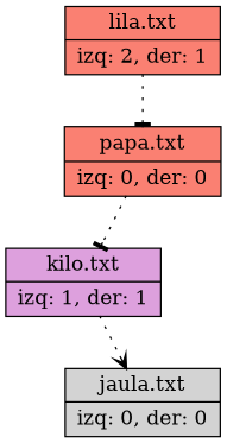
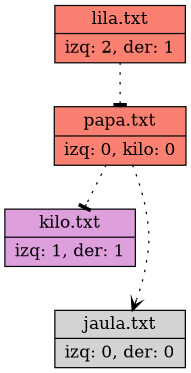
  digraph {
    node [fillcolor=salmon shape=record style=filled]
    edge [arrowhead=tee style=dotted]
    n1 [label="{lila.txt|izq: 2, der: 1}"]
-   n2 [label="{papa.txt|izq: 0, der: 0}"]
+   n2 [label="{papa.txt|izq: 0, kilo: 0}"]
    n3 [fillcolor=plum label="{kilo.txt|izq: 1, der: 1}"]
    n4 [fillcolor=lightgrey label="{jaula.txt|izq: 0, der: 0}"]
    n1 -> n2
    n2 -> n3
-   n3 -> n4 [arrowhead=vee]
+   n2 -> n4 [arrowhead=vee]
  }
